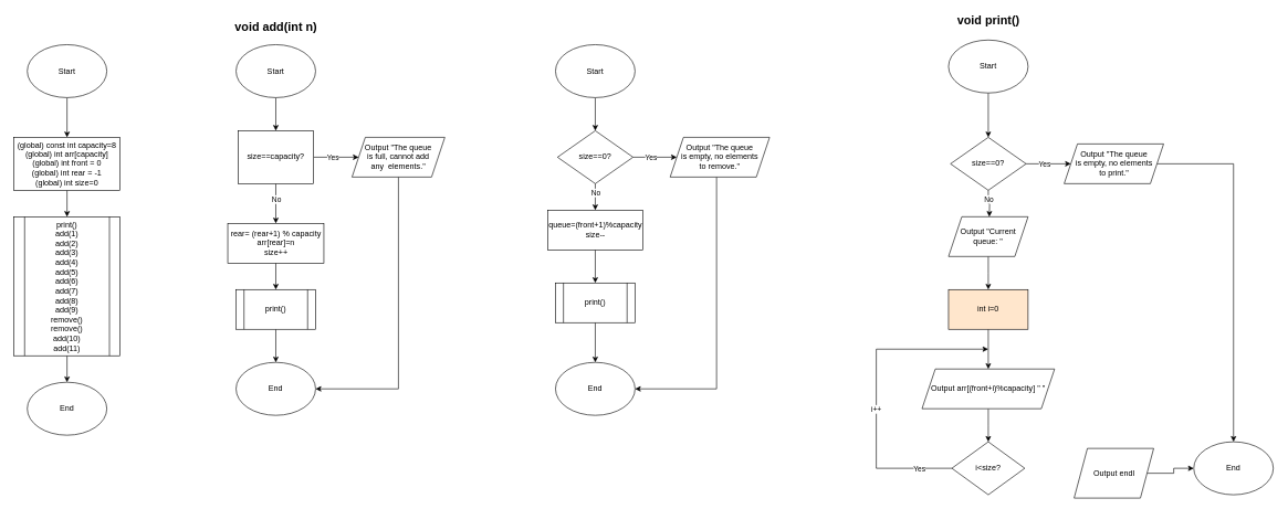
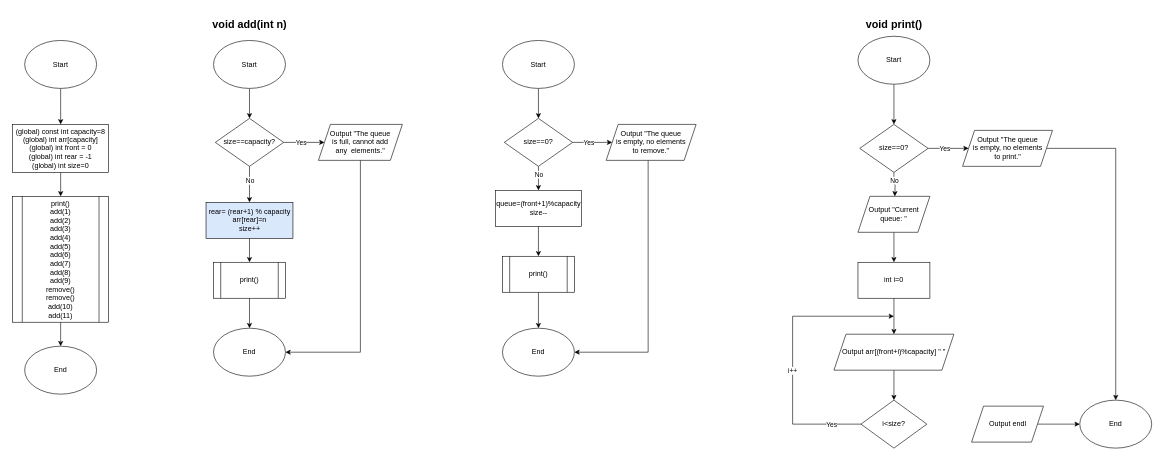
  <mxCell id="0" />
  <mxCell id="1" parent="0" />
  <mxCell id="2" style="edgeStyle=orthogonalEdgeStyle;rounded=0;orthogonalLoop=1;jettySize=auto;html=1;entryX=0.5;entryY=0;entryDx=0;entryDy=0;" edge="1" parent="1" source="3" target="5"><mxGeometry relative="1" as="geometry" /></mxCell>
  <mxCell id="3" value="Start" style="ellipse;whiteSpace=wrap;html=1;" vertex="1" parent="1"><mxGeometry x="40" y="67" width="120" height="80" as="geometry" /></mxCell>
  <mxCell id="4" style="edgeStyle=orthogonalEdgeStyle;rounded=0;orthogonalLoop=1;jettySize=auto;html=1;entryX=0.5;entryY=0;entryDx=0;entryDy=0;" edge="1" parent="1" source="5" target="7"><mxGeometry relative="1" as="geometry" /></mxCell>
  <mxCell id="5" value="&lt;div&gt;(global) const int capacity=8&lt;/div&gt;&lt;div&gt;(global) int arr[capacity]&lt;/div&gt;&lt;div&gt;(global) int front = 0&lt;/div&gt;&lt;div&gt;(global) int rear = -1&lt;/div&gt;&lt;div&gt;(global) int size=0&lt;br&gt;&lt;/div&gt;" style="rounded=0;whiteSpace=wrap;html=1;" vertex="1" parent="1"><mxGeometry x="20" y="207" width="160" height="80" as="geometry" /></mxCell>
  <mxCell id="6" value="" style="edgeStyle=orthogonalEdgeStyle;rounded=0;orthogonalLoop=1;jettySize=auto;html=1;" edge="1" parent="1" source="7" target="8"><mxGeometry relative="1" as="geometry" /></mxCell>
  <mxCell id="7" value="&lt;div&gt;print()&lt;/div&gt;&lt;div&gt;add(1)&lt;/div&gt;&lt;div&gt;add(2)&lt;/div&gt;&lt;div&gt;add(3)&lt;/div&gt;&lt;div&gt;add(4)&lt;br&gt;add(5)&lt;/div&gt;&lt;div&gt;add(6)&lt;/div&gt;&lt;div&gt;add(7)&lt;/div&gt;&lt;div&gt;add(8)&lt;/div&gt;&lt;div&gt;add(9)&lt;/div&gt;&lt;div&gt;remove()&lt;/div&gt;&lt;div&gt;remove()&lt;/div&gt;&lt;div&gt;add(10)&lt;br&gt;add(11)&lt;br&gt;&lt;/div&gt;" style="shape=process;whiteSpace=wrap;html=1;backgroundOutline=1;" vertex="1" parent="1"><mxGeometry x="20" y="327" width="160" height="210" as="geometry" /></mxCell>
  <mxCell id="8" value="End" style="ellipse;whiteSpace=wrap;html=1;" vertex="1" parent="1"><mxGeometry x="40" y="577" width="120" height="80" as="geometry" /></mxCell>
  <mxCell id="9" value="&lt;div&gt;&lt;font style=&quot;font-size: 18px;&quot;&gt;&lt;b&gt;void add(int n)&lt;/b&gt;&lt;/font&gt;&lt;/div&gt;" style="text;html=1;align=center;verticalAlign=middle;resizable=0;points=[];autosize=1;strokeColor=none;fillColor=none;" vertex="1" parent="1"><mxGeometry x="340" y="20" width="150" height="40" as="geometry" /></mxCell>
  <mxCell id="10" value="" style="edgeStyle=orthogonalEdgeStyle;rounded=0;orthogonalLoop=1;jettySize=auto;html=1;" edge="1" parent="1" source="11" target="16"><mxGeometry relative="1" as="geometry" /></mxCell>
  <mxCell id="11" value="&lt;div&gt;Start&lt;/div&gt;" style="ellipse;whiteSpace=wrap;html=1;" vertex="1" parent="1"><mxGeometry x="355" y="67" width="120" height="80" as="geometry" /></mxCell>
  <mxCell id="12" value="" style="edgeStyle=orthogonalEdgeStyle;rounded=0;orthogonalLoop=1;jettySize=auto;html=1;" edge="1" parent="1" source="16" target="18"><mxGeometry relative="1" as="geometry" /></mxCell>
  <mxCell id="13" value="Yes" style="edgeLabel;html=1;align=center;verticalAlign=middle;resizable=0;points=[];" connectable="0" vertex="1" parent="12"><mxGeometry x="-0.543" relative="1" as="geometry"><mxPoint x="12" as="offset" /></mxGeometry></mxCell>
  <mxCell id="14" style="edgeStyle=orthogonalEdgeStyle;rounded=0;orthogonalLoop=1;jettySize=auto;html=1;" edge="1" parent="1" source="16"><mxGeometry relative="1" as="geometry"><mxPoint x="415" y="337" as="targetPoint" /></mxGeometry></mxCell>
  <mxCell id="15" value="No" style="edgeLabel;html=1;align=center;verticalAlign=middle;resizable=0;points=[];" connectable="0" vertex="1" parent="14"><mxGeometry x="-0.244" relative="1" as="geometry"><mxPoint as="offset" /></mxGeometry></mxCell>
- <mxCell id="16" value="size==capacity?" style="whiteSpace=wrap;html=1;rounded=0;" vertex="1" parent="1"><mxGeometry x="358" y="197" width="114" height="80" as="geometry" /></mxCell>
+ <mxCell id="16" value="size==capacity?" style="rhombus;whiteSpace=wrap;html=1;" vertex="1" parent="1"><mxGeometry x="358" y="197" width="114" height="80" as="geometry" /></mxCell>
  <mxCell id="17" style="edgeStyle=orthogonalEdgeStyle;rounded=0;orthogonalLoop=1;jettySize=auto;html=1;entryX=1;entryY=0.5;entryDx=0;entryDy=0;" edge="1" parent="1" source="18" target="23"><mxGeometry relative="1" as="geometry"><Array as="points"><mxPoint x="600" y="587" /></Array></mxGeometry></mxCell>
  <mxCell id="18" value="&lt;div&gt;Output &quot;The queue &lt;br&gt;&lt;/div&gt;&lt;div&gt;is full, cannot add&lt;/div&gt;&lt;div&gt;any&amp;nbsp; elements.&quot;&lt;/div&gt;" style="shape=parallelogram;perimeter=parallelogramPerimeter;whiteSpace=wrap;html=1;fixedSize=1;" vertex="1" parent="1"><mxGeometry x="530" y="207" width="140" height="60" as="geometry" /></mxCell>
  <mxCell id="19" value="" style="edgeStyle=orthogonalEdgeStyle;rounded=0;orthogonalLoop=1;jettySize=auto;html=1;" edge="1" parent="1" source="20" target="22"><mxGeometry relative="1" as="geometry" /></mxCell>
- <mxCell id="20" value="&lt;div&gt;rear= (rear+1) % capacity&lt;/div&gt;&lt;div&gt;arr[rear]=n&lt;/div&gt;&lt;div&gt;size++&lt;br&gt;&lt;/div&gt;" style="rounded=0;whiteSpace=wrap;html=1;" vertex="1" parent="1"><mxGeometry x="342.5" y="337" width="145" height="60" as="geometry" /></mxCell>
+ <mxCell id="20" value="&lt;div&gt;rear= (rear+1) % capacity&lt;/div&gt;&lt;div&gt;arr[rear]=n&lt;/div&gt;&lt;div&gt;size++&lt;br&gt;&lt;/div&gt;" style="rounded=0;whiteSpace=wrap;html=1;fillColor=#dae8fc;" vertex="1" parent="1"><mxGeometry x="342.5" y="337" width="145" height="60" as="geometry" /></mxCell>
  <mxCell id="21" value="" style="edgeStyle=orthogonalEdgeStyle;rounded=0;orthogonalLoop=1;jettySize=auto;html=1;" edge="1" parent="1" source="22" target="23"><mxGeometry relative="1" as="geometry" /></mxCell>
  <mxCell id="22" value="print()" style="shape=process;whiteSpace=wrap;html=1;backgroundOutline=1;" vertex="1" parent="1"><mxGeometry x="355" y="437" width="120" height="60" as="geometry" /></mxCell>
  <mxCell id="23" value="End" style="ellipse;whiteSpace=wrap;html=1;" vertex="1" parent="1"><mxGeometry x="355" y="547" width="120" height="80" as="geometry" /></mxCell>
  <mxCell id="24" value="" style="edgeStyle=orthogonalEdgeStyle;rounded=0;orthogonalLoop=1;jettySize=auto;html=1;" edge="1" parent="1" source="25" target="30"><mxGeometry relative="1" as="geometry" /></mxCell>
  <mxCell id="25" value="Start" style="ellipse;whiteSpace=wrap;html=1;" vertex="1" parent="1"><mxGeometry x="837" y="67" width="120" height="80" as="geometry" /></mxCell>
  <mxCell id="26" value="" style="edgeStyle=orthogonalEdgeStyle;rounded=0;orthogonalLoop=1;jettySize=auto;html=1;" edge="1" parent="1" source="30" target="32"><mxGeometry relative="1" as="geometry" /></mxCell>
  <mxCell id="27" value="Yes" style="edgeLabel;html=1;align=center;verticalAlign=middle;resizable=0;points=[];" connectable="0" vertex="1" parent="26"><mxGeometry x="-0.212" relative="1" as="geometry"><mxPoint as="offset" /></mxGeometry></mxCell>
  <mxCell id="28" value="" style="edgeStyle=orthogonalEdgeStyle;rounded=0;orthogonalLoop=1;jettySize=auto;html=1;" edge="1" parent="1" source="30" target="34"><mxGeometry relative="1" as="geometry" /></mxCell>
  <mxCell id="29" value="No" style="edgeLabel;html=1;align=center;verticalAlign=middle;resizable=0;points=[];" connectable="0" vertex="1" parent="28"><mxGeometry x="-0.375" relative="1" as="geometry"><mxPoint as="offset" /></mxGeometry></mxCell>
  <mxCell id="30" value="size==0?" style="rhombus;whiteSpace=wrap;html=1;" vertex="1" parent="1"><mxGeometry x="840" y="197" width="114" height="80" as="geometry" /></mxCell>
  <mxCell id="31" style="edgeStyle=orthogonalEdgeStyle;rounded=0;orthogonalLoop=1;jettySize=auto;html=1;entryX=1;entryY=0.5;entryDx=0;entryDy=0;" edge="1" parent="1" source="32" target="37"><mxGeometry relative="1" as="geometry"><mxPoint x="960" y="587" as="targetPoint" /><Array as="points"><mxPoint x="1080" y="587" /></Array></mxGeometry></mxCell>
  <mxCell id="32" value="&lt;div&gt;Output &quot;The queue &lt;br&gt;&lt;/div&gt;&lt;div&gt;is empty, no elements&lt;/div&gt;&lt;div&gt;to remove.&quot;&lt;/div&gt;" style="shape=parallelogram;perimeter=parallelogramPerimeter;whiteSpace=wrap;html=1;fixedSize=1;" vertex="1" parent="1"><mxGeometry x="1010" y="207" width="150" height="60" as="geometry" /></mxCell>
  <mxCell id="33" value="" style="edgeStyle=orthogonalEdgeStyle;rounded=0;orthogonalLoop=1;jettySize=auto;html=1;" edge="1" parent="1" source="34" target="36"><mxGeometry relative="1" as="geometry" /></mxCell>
  <mxCell id="34" value="&lt;div&gt;queue=(front+1)%capacity&lt;/div&gt;&lt;div&gt;size--&lt;br&gt;&lt;/div&gt;" style="rounded=0;whiteSpace=wrap;html=1;" vertex="1" parent="1"><mxGeometry x="825.5" y="317" width="143" height="60" as="geometry" /></mxCell>
  <mxCell id="35" value="" style="edgeStyle=orthogonalEdgeStyle;rounded=0;orthogonalLoop=1;jettySize=auto;html=1;" edge="1" parent="1" source="36" target="37"><mxGeometry relative="1" as="geometry" /></mxCell>
  <mxCell id="36" value="print()" style="shape=process;whiteSpace=wrap;html=1;backgroundOutline=1;" vertex="1" parent="1"><mxGeometry x="837" y="427" width="120" height="60" as="geometry" /></mxCell>
  <mxCell id="37" value="End" style="ellipse;whiteSpace=wrap;html=1;" vertex="1" parent="1"><mxGeometry x="837" y="547" width="120" height="80" as="geometry" /></mxCell>
- <mxCell id="38" value="&lt;div&gt;&lt;b&gt;&lt;font style=&quot;font-size: 18px;&quot;&gt;void print()&lt;/font&gt;&lt;/b&gt;&lt;/div&gt;" style="text;html=1;align=center;verticalAlign=middle;resizable=0;points=[];autosize=1;strokeColor=none;fillColor=none;" vertex="1" parent="1"><mxGeometry x="1430" y="10" width="120" height="40" as="geometry" /></mxCell>
+ <mxCell id="38" value="&lt;div&gt;&lt;b&gt;&lt;font style=&quot;font-size: 18px;&quot;&gt;void print()&lt;/font&gt;&lt;/b&gt;&lt;/div&gt;" style="text;html=1;align=center;verticalAlign=middle;resizable=0;points=[];autosize=1;strokeColor=none;fillColor=none;" vertex="1" parent="1"><mxGeometry x="1430" y="20" width="120" height="40" as="geometry" /></mxCell>
  <mxCell id="39" value="" style="edgeStyle=orthogonalEdgeStyle;rounded=0;orthogonalLoop=1;jettySize=auto;html=1;" edge="1" parent="1" source="40" target="45"><mxGeometry relative="1" as="geometry" /></mxCell>
  <mxCell id="40" value="Start" style="ellipse;whiteSpace=wrap;html=1;" vertex="1" parent="1"><mxGeometry x="1430" y="60" width="120" height="80" as="geometry" /></mxCell>
  <mxCell id="41" value="" style="edgeStyle=orthogonalEdgeStyle;rounded=0;orthogonalLoop=1;jettySize=auto;html=1;" edge="1" parent="1" source="45" target="47"><mxGeometry relative="1" as="geometry" /></mxCell>
  <mxCell id="42" value="Yes" style="edgeLabel;html=1;align=center;verticalAlign=middle;resizable=0;points=[];" connectable="0" vertex="1" parent="41"><mxGeometry x="-0.212" relative="1" as="geometry"><mxPoint as="offset" /></mxGeometry></mxCell>
  <mxCell id="43" value="" style="edgeStyle=orthogonalEdgeStyle;rounded=0;orthogonalLoop=1;jettySize=auto;html=1;" edge="1" parent="1" source="45"><mxGeometry relative="1" as="geometry"><mxPoint x="1491.5" y="327" as="targetPoint" /></mxGeometry></mxCell>
  <mxCell id="44" value="No" style="edgeLabel;html=1;align=center;verticalAlign=middle;resizable=0;points=[];" connectable="0" vertex="1" parent="43"><mxGeometry x="-0.375" relative="1" as="geometry"><mxPoint as="offset" /></mxGeometry></mxCell>
  <mxCell id="45" value="size==0?" style="rhombus;whiteSpace=wrap;html=1;" vertex="1" parent="1"><mxGeometry x="1433" y="207" width="114" height="80" as="geometry" /></mxCell>
  <mxCell id="46" style="edgeStyle=orthogonalEdgeStyle;rounded=0;orthogonalLoop=1;jettySize=auto;html=1;entryX=0.5;entryY=0;entryDx=0;entryDy=0;" edge="1" parent="1" source="47" target="60"><mxGeometry relative="1" as="geometry"><mxPoint x="1679.5" y="467" as="targetPoint" /></mxGeometry></mxCell>
  <mxCell id="47" value="&lt;div&gt;Output &quot;The queue &lt;br&gt;&lt;/div&gt;&lt;div&gt;is empty, no elements&lt;/div&gt;&lt;div&gt;to print.&quot;&lt;/div&gt;" style="shape=parallelogram;perimeter=parallelogramPerimeter;whiteSpace=wrap;html=1;fixedSize=1;" vertex="1" parent="1"><mxGeometry x="1604.5" y="217" width="150" height="60" as="geometry" /></mxCell>
  <mxCell id="48" style="edgeStyle=orthogonalEdgeStyle;rounded=0;orthogonalLoop=1;jettySize=auto;html=1;" edge="1" parent="1" source="49"><mxGeometry relative="1" as="geometry"><mxPoint x="1490" y="437" as="targetPoint" /></mxGeometry></mxCell>
  <mxCell id="49" value="&lt;div&gt;Output &quot;Current&lt;/div&gt;&lt;div&gt;queue: &quot;&lt;/div&gt;" style="shape=parallelogram;perimeter=parallelogramPerimeter;whiteSpace=wrap;html=1;fixedSize=1;" vertex="1" parent="1"><mxGeometry x="1430" y="327" width="120" height="60" as="geometry" /></mxCell>
  <mxCell id="50" value="" style="edgeStyle=orthogonalEdgeStyle;rounded=0;orthogonalLoop=1;jettySize=auto;html=1;" edge="1" parent="1" source="51" target="53"><mxGeometry relative="1" as="geometry" /></mxCell>
- <mxCell id="51" value="int i=0" style="rounded=0;whiteSpace=wrap;html=1;fillColor=#ffe6cc;" vertex="1" parent="1"><mxGeometry x="1430" y="437" width="120" height="60" as="geometry" /></mxCell>
+ <mxCell id="51" value="int i=0" style="rounded=0;whiteSpace=wrap;html=1;" vertex="1" parent="1"><mxGeometry x="1430" y="437" width="120" height="60" as="geometry" /></mxCell>
  <mxCell id="52" style="edgeStyle=orthogonalEdgeStyle;rounded=0;orthogonalLoop=1;jettySize=auto;html=1;" edge="1" parent="1" source="53"><mxGeometry relative="1" as="geometry"><mxPoint x="1490" y="667" as="targetPoint" /></mxGeometry></mxCell>
  <mxCell id="53" value="Output arr[(front+i)%capacity] &quot; &quot;" style="shape=parallelogram;perimeter=parallelogramPerimeter;whiteSpace=wrap;html=1;fixedSize=1;" vertex="1" parent="1"><mxGeometry x="1390" y="557" width="200" height="60" as="geometry" /></mxCell>
  <mxCell id="54" style="edgeStyle=orthogonalEdgeStyle;rounded=0;orthogonalLoop=1;jettySize=auto;html=1;" edge="1" parent="1" source="57"><mxGeometry relative="1" as="geometry"><mxPoint x="1490" y="527" as="targetPoint" /><Array as="points"><mxPoint x="1321" y="707" /></Array></mxGeometry></mxCell>
  <mxCell id="55" value="Yes" style="edgeLabel;html=1;align=center;verticalAlign=middle;resizable=0;points=[];" connectable="0" vertex="1" parent="54"><mxGeometry x="-0.784" relative="1" as="geometry"><mxPoint as="offset" /></mxGeometry></mxCell>
  <mxCell id="56" value="i++" style="edgeLabel;html=1;align=center;verticalAlign=middle;resizable=0;points=[];" connectable="0" vertex="1" parent="54"><mxGeometry x="-0.127" relative="1" as="geometry"><mxPoint x="-1" y="-2" as="offset" /></mxGeometry></mxCell>
  <mxCell id="57" value="i&amp;lt;size?" style="rhombus;whiteSpace=wrap;html=1;" vertex="1" parent="1"><mxGeometry x="1435" y="667" width="110" height="80" as="geometry" /></mxCell>
  <mxCell id="58" style="edgeStyle=orthogonalEdgeStyle;rounded=0;orthogonalLoop=1;jettySize=auto;html=1;entryX=0;entryY=0.5;entryDx=0;entryDy=0;" edge="1" parent="1" source="59" target="60"><mxGeometry relative="1" as="geometry"><mxPoint x="1679.5" y="537" as="targetPoint" /></mxGeometry></mxCell>
- <mxCell id="59" value="Output endl" style="shape=parallelogram;perimeter=parallelogramPerimeter;whiteSpace=wrap;html=1;fixedSize=1;" vertex="1" parent="1"><mxGeometry x="1619.5" y="677" width="120" height="75" as="geometry" /></mxCell>
+ <mxCell id="59" value="Output endl" style="shape=parallelogram;perimeter=parallelogramPerimeter;whiteSpace=wrap;html=1;fixedSize=1;" vertex="1" parent="1"><mxGeometry x="1619.5" y="677" width="120" height="60" as="geometry" /></mxCell>
  <mxCell id="60" value="End" style="ellipse;whiteSpace=wrap;html=1;" vertex="1" parent="1"><mxGeometry x="1800" y="667" width="120" height="80" as="geometry" /></mxCell>
